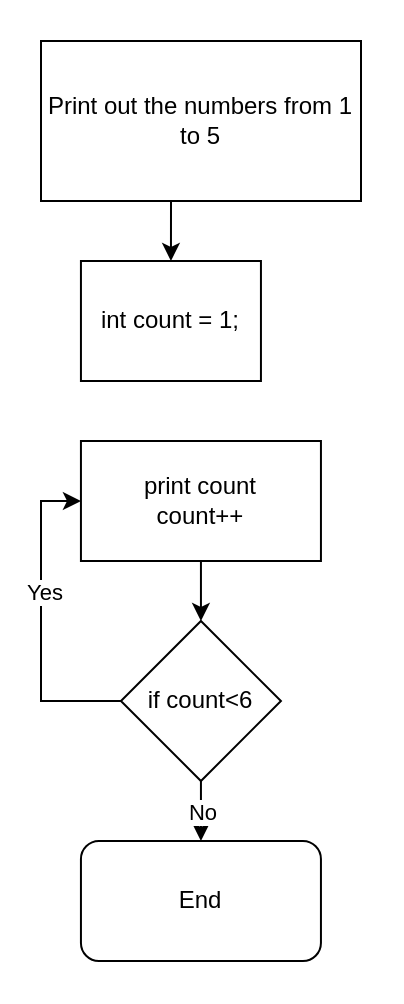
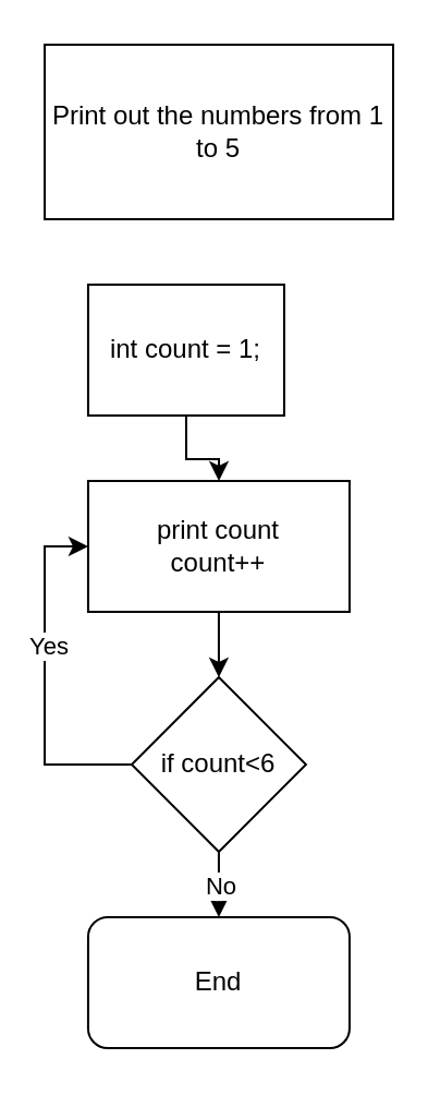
  <mxCell id="0" />
  <mxCell id="1" parent="0" />
- <mxCell id="2" style="edgeStyle=orthogonalEdgeStyle;rounded=0;orthogonalLoop=1;jettySize=auto;html=1;exitX=0.5;exitY=1;exitDx=0;exitDy=0;entryX=0.5;entryY=0;entryDx=0;entryDy=0;" edge="1" parent="1" source="3" target="8"><mxGeometry relative="1" as="geometry" /></mxCell>
  <mxCell id="3" value="Print out the numbers from 1 to 5" style="whiteSpace=wrap;html=1;rounded=0;" vertex="1" parent="1"><mxGeometry x="20" y="20" width="160" height="80" as="geometry" /></mxCell>
  <mxCell id="4" value="End&lt;br&gt;" style="rounded=1;whiteSpace=wrap;html=1;" vertex="1" parent="1"><mxGeometry x="39.97" y="420" width="120" height="60" as="geometry" /></mxCell>
  <mxCell id="5" style="edgeStyle=orthogonalEdgeStyle;rounded=0;orthogonalLoop=1;jettySize=auto;html=1;exitX=0.5;exitY=1;exitDx=0;exitDy=0;entryX=0.5;entryY=0;entryDx=0;entryDy=0;" edge="1" parent="1" source="6" target="13"><mxGeometry relative="1" as="geometry" /></mxCell>
  <mxCell id="6" value="print count&lt;br&gt;count++" style="rounded=0;whiteSpace=wrap;html=1;" vertex="1" parent="1"><mxGeometry x="39.97" y="220" width="120" height="60" as="geometry" /></mxCell>
+ <mxCell id="7" style="edgeStyle=orthogonalEdgeStyle;rounded=0;orthogonalLoop=1;jettySize=auto;html=1;exitX=0.5;exitY=1;exitDx=0;exitDy=0;" edge="1" parent="1" source="8" target="6"><mxGeometry relative="1" as="geometry" /></mxCell>
  <mxCell id="8" value="int count = 1;" style="rounded=0;whiteSpace=wrap;html=1;" vertex="1" parent="1"><mxGeometry x="39.97" y="130" width="90" height="60" as="geometry" /></mxCell>
  <mxCell id="9" style="edgeStyle=orthogonalEdgeStyle;rounded=0;orthogonalLoop=1;jettySize=auto;html=1;exitX=0;exitY=0.5;exitDx=0;exitDy=0;entryX=0;entryY=0.5;entryDx=0;entryDy=0;" edge="1" parent="1" source="13" target="6"><mxGeometry relative="1" as="geometry" /></mxCell>
  <mxCell id="10" value="Yes" style="edgeLabel;html=1;align=center;verticalAlign=middle;resizable=0;points=[];" vertex="1" connectable="0" parent="9"><mxGeometry x="0.176" y="-1" relative="1" as="geometry"><mxPoint as="offset" /></mxGeometry></mxCell>
  <mxCell id="11" style="edgeStyle=orthogonalEdgeStyle;rounded=0;orthogonalLoop=1;jettySize=auto;html=1;exitX=0.5;exitY=1;exitDx=0;exitDy=0;entryX=0.5;entryY=0;entryDx=0;entryDy=0;" edge="1" parent="1" source="13" target="4"><mxGeometry relative="1" as="geometry" /></mxCell>
  <mxCell id="12" value="No" style="edgeLabel;html=1;align=center;verticalAlign=middle;resizable=0;points=[];" vertex="1" connectable="0" parent="11"><mxGeometry x="-0.025" y="1" relative="1" as="geometry"><mxPoint as="offset" /></mxGeometry></mxCell>
  <mxCell id="13" value="if count&amp;lt;6" style="rhombus;whiteSpace=wrap;html=1;" vertex="1" parent="1"><mxGeometry x="59.97" y="310" width="80" height="80" as="geometry" /></mxCell>
